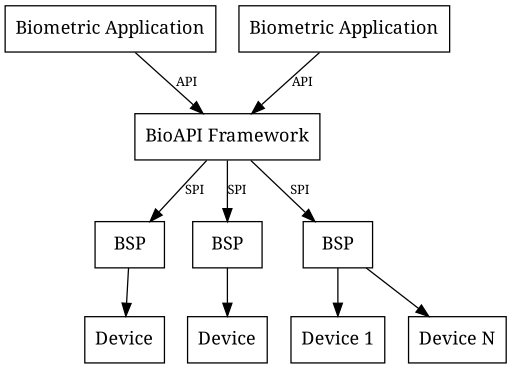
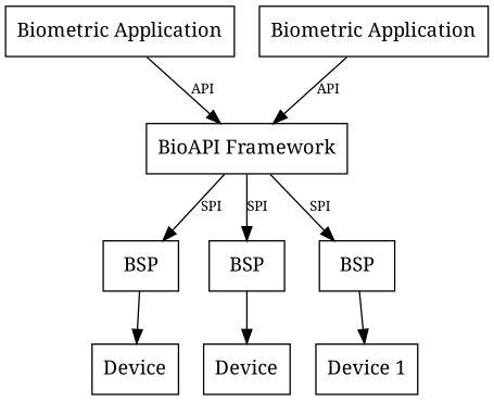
  digraph {
    fontname="Noto Serif"
    fontsize=10
    node [fontname="Noto Serif" fontsize=14 shape=record]
    edge [fontname="Noto Serif" fontsize=10]
    n1 [label="Biometric Application"]
    n2 [label="BioAPI Framework"]
    n3 [label="Biometric Application"]
    n4 [label=BSP]
    n5 [label=BSP]
    n6 [label=BSP]
    n7 [label=Device]
    n8 [label=Device]
    n9 [label="Device 1"]
-   n10 [label="Device N"]
    n1 -> n2 [label=API]
    n2 -> n4 [label=SPI]
    n2 -> n5 [label=SPI]
    n2 -> n6 [label=SPI]
    n3 -> n2 [label=API]
    n4 -> n7
    n5 -> n8
    n6 -> n9
-   n6 -> n10
  }
